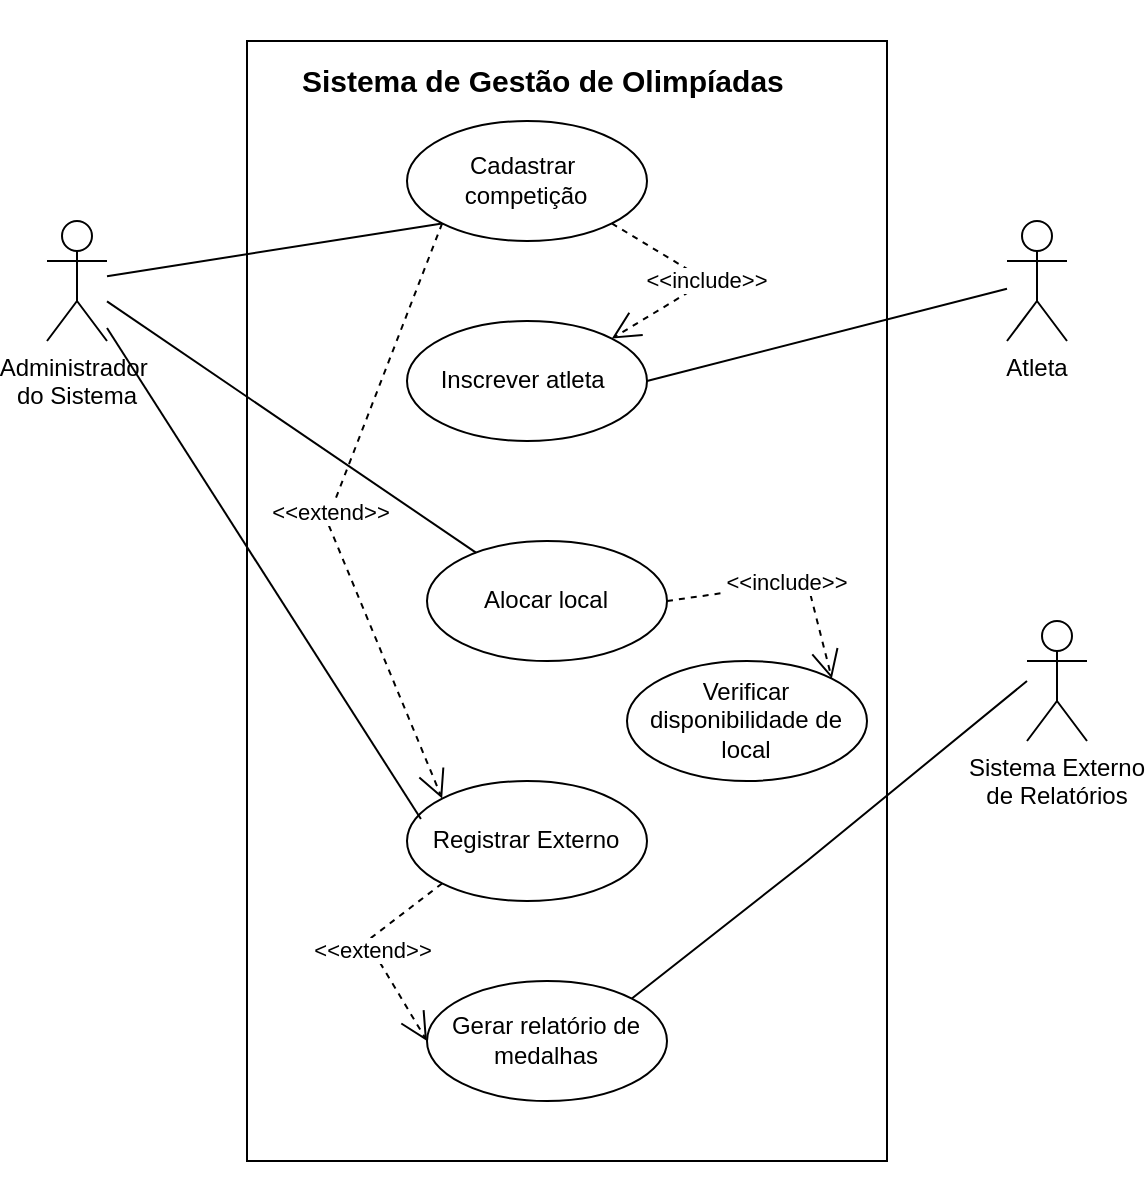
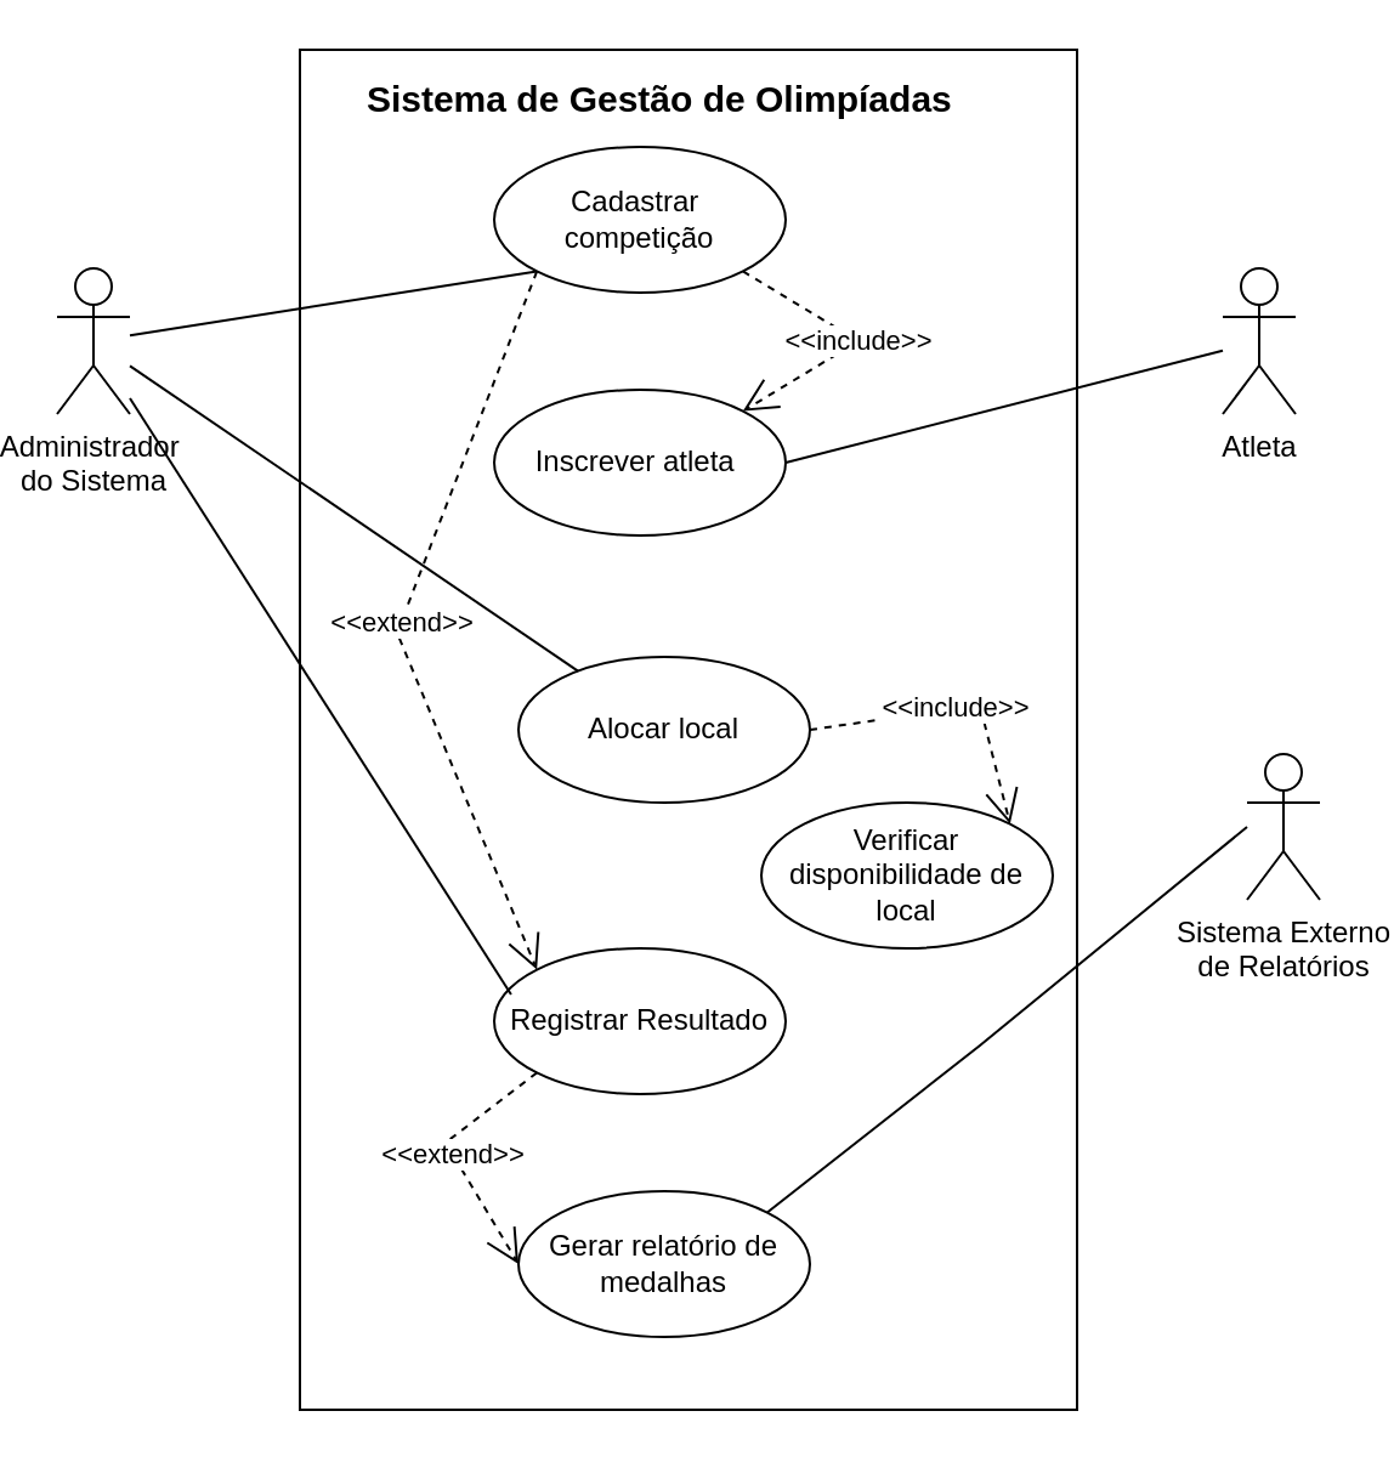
  <mxCell id="0" />
  <mxCell id="1" parent="0" />
  <mxCell id="2" value="" style="rounded=0;whiteSpace=wrap;html=1;" parent="1" vertex="1"><mxGeometry x="120" y="20" width="320" height="560" as="geometry" /></mxCell>
  <mxCell id="3" value="Administrador&amp;nbsp;&lt;div&gt;do Sistema&lt;/div&gt;" style="shape=umlActor;verticalLabelPosition=bottom;verticalAlign=top;html=1;" parent="1" vertex="1"><mxGeometry x="20" y="110" width="30" height="60" as="geometry" /></mxCell>
  <mxCell id="4" value="Atleta" style="shape=umlActor;verticalLabelPosition=bottom;verticalAlign=top;html=1;" parent="1" vertex="1"><mxGeometry x="500" y="110" width="30" height="60" as="geometry" /></mxCell>
  <mxCell id="5" value="Sistema Externo&lt;div&gt;de Relatórios&lt;/div&gt;" style="shape=umlActor;verticalLabelPosition=bottom;verticalAlign=top;html=1;" parent="1" vertex="1"><mxGeometry x="510" y="310" width="30" height="60" as="geometry" /></mxCell>
  <mxCell id="6" value="Cadastrar&amp;nbsp;&lt;div&gt;competição&lt;/div&gt;" style="ellipse;whiteSpace=wrap;html=1;" parent="1" vertex="1"><mxGeometry x="200" y="60" width="120" height="60" as="geometry" /></mxCell>
  <mxCell id="7" value="Inscrever atleta&amp;nbsp;" style="ellipse;whiteSpace=wrap;html=1;" parent="1" vertex="1"><mxGeometry x="200" y="160" width="120" height="60" as="geometry" /></mxCell>
  <mxCell id="8" value="Alocar local" style="ellipse;whiteSpace=wrap;html=1;" parent="1" vertex="1"><mxGeometry x="210" y="270" width="120" height="60" as="geometry" /></mxCell>
  <mxCell id="9" value="Verificar disponibilidade de local" style="ellipse;whiteSpace=wrap;html=1;" parent="1" vertex="1"><mxGeometry x="310" y="330" width="120" height="60" as="geometry" /></mxCell>
- <mxCell id="10" value="Registrar Externo" style="ellipse;whiteSpace=wrap;html=1;" parent="1" vertex="1"><mxGeometry x="200" y="390" width="120" height="60" as="geometry" /></mxCell>
+ <mxCell id="10" value="Registrar Resultado" style="ellipse;whiteSpace=wrap;html=1;" parent="1" vertex="1"><mxGeometry x="200" y="390" width="120" height="60" as="geometry" /></mxCell>
  <mxCell id="11" value="Gerar relatório de medalhas" style="ellipse;whiteSpace=wrap;html=1;" parent="1" vertex="1"><mxGeometry x="210" y="490" width="120" height="60" as="geometry" /></mxCell>
  <mxCell id="12" value="" style="endArrow=none;html=1;rounded=0;entryX=0;entryY=1;entryDx=0;entryDy=0;" parent="1" source="3" target="6" edge="1"><mxGeometry width="50" height="50" relative="1" as="geometry"><mxPoint x="270" y="280" as="sourcePoint" /><mxPoint x="320" y="230" as="targetPoint" /></mxGeometry></mxCell>
  <mxCell id="13" value="" style="endArrow=none;html=1;rounded=0;" parent="1" source="3" target="8" edge="1"><mxGeometry width="50" height="50" relative="1" as="geometry"><mxPoint x="80" y="147" as="sourcePoint" /><mxPoint x="228" y="121" as="targetPoint" /></mxGeometry></mxCell>
  <mxCell id="14" value="" style="endArrow=none;html=1;rounded=0;entryX=0.058;entryY=0.317;entryDx=0;entryDy=0;entryPerimeter=0;" parent="1" source="3" target="10" edge="1"><mxGeometry width="50" height="50" relative="1" as="geometry"><mxPoint x="90" y="157" as="sourcePoint" /><mxPoint x="248" y="285" as="targetPoint" /></mxGeometry></mxCell>
  <mxCell id="15" value="" style="endArrow=none;html=1;rounded=0;entryX=1;entryY=0;entryDx=0;entryDy=0;" parent="1" target="11" edge="1"><mxGeometry width="50" height="50" relative="1" as="geometry"><mxPoint x="510" y="340" as="sourcePoint" /><mxPoint x="217" y="419" as="targetPoint" /><Array as="points"><mxPoint x="400" y="430" /></Array></mxGeometry></mxCell>
  <mxCell id="16" value="" style="endArrow=none;html=1;rounded=0;exitX=1;exitY=0.5;exitDx=0;exitDy=0;" parent="1" source="7" target="4" edge="1"><mxGeometry width="50" height="50" relative="1" as="geometry"><mxPoint x="220" y="320" as="sourcePoint" /><mxPoint x="90" y="350" as="targetPoint" /></mxGeometry></mxCell>
  <mxCell id="17" value="&amp;lt;&amp;lt;include&amp;gt;&amp;gt;" style="endArrow=open;endSize=12;dashed=1;html=1;rounded=0;exitX=1;exitY=1;exitDx=0;exitDy=0;entryX=1;entryY=0;entryDx=0;entryDy=0;" parent="1" source="6" target="7" edge="1"><mxGeometry width="160" relative="1" as="geometry"><mxPoint x="210" y="210" as="sourcePoint" /><mxPoint x="370" y="210" as="targetPoint" /><Array as="points"><mxPoint x="350" y="140" /></Array></mxGeometry></mxCell>
  <mxCell id="18" value="&amp;lt;&amp;lt;include&amp;gt;&amp;gt;" style="endArrow=open;endSize=12;dashed=1;html=1;rounded=0;exitX=1;exitY=0.5;exitDx=0;exitDy=0;entryX=1;entryY=0;entryDx=0;entryDy=0;" parent="1" source="8" target="9" edge="1"><mxGeometry width="160" relative="1" as="geometry"><mxPoint x="312" y="121" as="sourcePoint" /><mxPoint x="312" y="179" as="targetPoint" /><Array as="points"><mxPoint x="400" y="290" /></Array></mxGeometry></mxCell>
  <mxCell id="19" value="&amp;lt;&amp;lt;extend&amp;gt;&amp;gt;" style="endArrow=open;endSize=12;dashed=1;html=1;rounded=0;exitX=0;exitY=1;exitDx=0;exitDy=0;entryX=0;entryY=0;entryDx=0;entryDy=0;" parent="1" source="6" target="10" edge="1"><mxGeometry width="160" relative="1" as="geometry"><mxPoint x="340" y="310" as="sourcePoint" /><mxPoint x="422" y="349" as="targetPoint" /><Array as="points"><mxPoint x="160" y="260" /></Array></mxGeometry></mxCell>
  <mxCell id="20" value="&amp;lt;&amp;lt;extend&amp;gt;&amp;gt;" style="endArrow=open;endSize=12;dashed=1;html=1;rounded=0;entryX=0;entryY=0.5;entryDx=0;entryDy=0;exitX=0;exitY=1;exitDx=0;exitDy=0;" parent="1" source="10" target="11" edge="1"><mxGeometry width="160" relative="1" as="geometry"><mxPoint x="348" y="420" as="sourcePoint" /><mxPoint x="430" y="469" as="targetPoint" /><Array as="points"><mxPoint x="180" y="470" /></Array></mxGeometry></mxCell>
  <mxCell id="21" value="Sistema de Gestão de Olimpíadas&amp;nbsp;" style="text;strokeColor=none;fillColor=none;html=1;fontSize=15;fontStyle=1;verticalAlign=middle;align=center;" parent="1" vertex="1"><mxGeometry x="220" y="20" width="100" height="40" as="geometry" /></mxCell>
